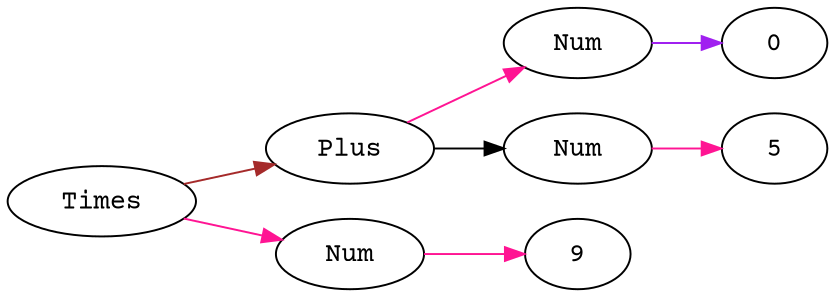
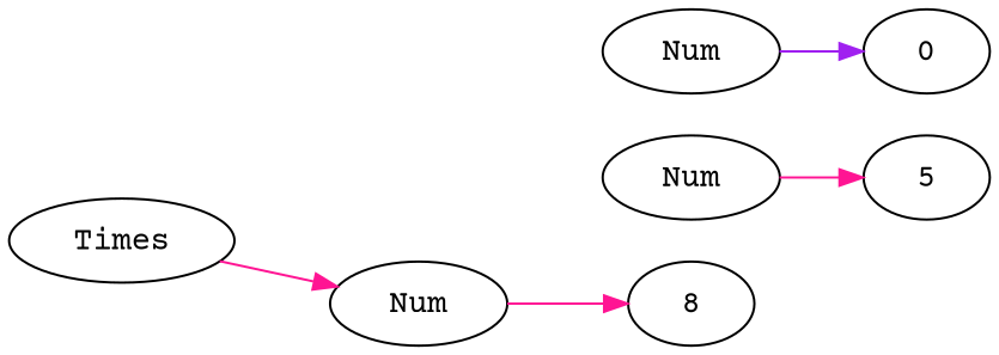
  digraph {
    fontname="Courier Prime"
    rankdir=LR
    node [fontname="Courier Prime"]
    edge [color=deeppink fontname="Courier Prime"]
    n1 [label=" Times "]
-   n2 [label=" Plus "]
    n3 [label=" Num "]
    n4 [label=" Num "]
    n5 [label=" Num "]
-   n6 [label=9]
+   n6 [label=" 8 "]
    n7 [label=0]
    n8 [label=" 5 "]
-   n1 -> n2 [color=brown]
    n1 -> n3
-   n2 -> n4
-   n2 -> n5 [color=black]
    n3 -> n6
    n4 -> n7 [color=purple]
    n5 -> n8
  }
